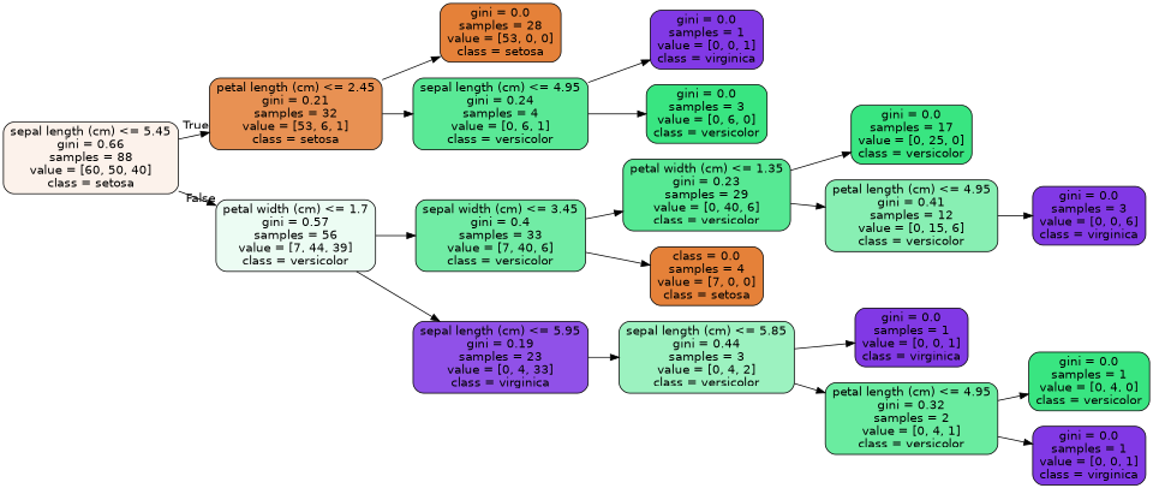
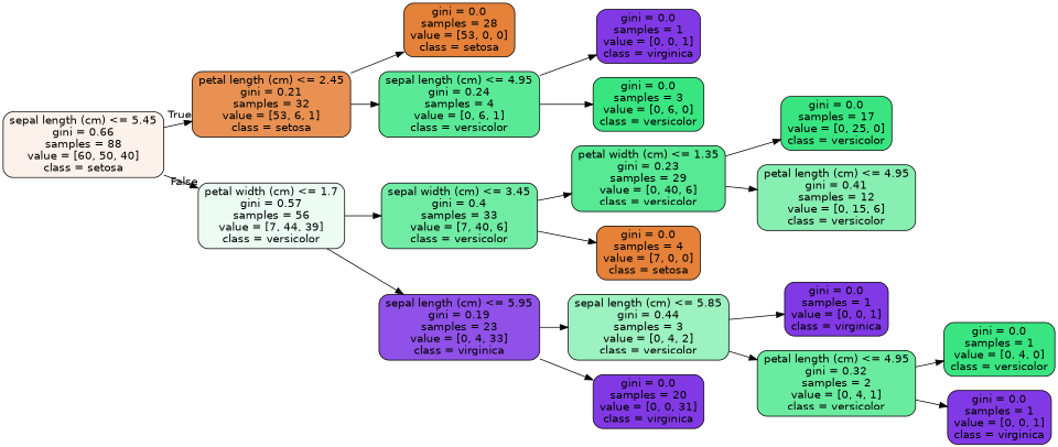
  digraph {
    rankdir=LR
    node [color=black fillcolor="#8139e5" fontname=helvetica shape=box style="filled, rounded"]
    edge [fontname=helvetica]
    n1 [fillcolor="#fcf2eb" label="sepal length (cm) <= 5.45\ngini = 0.66\nsamples = 88\nvalue = [60, 50, 40]\nclass = setosa"]
    n2 [fillcolor="#e89153" label="petal length (cm) <= 2.45\ngini = 0.21\nsamples = 32\nvalue = [53, 6, 1]\nclass = setosa"]
    n3 [fillcolor="#ecfcf3" label="petal width (cm) <= 1.7\ngini = 0.57\nsamples = 56\nvalue = [7, 44, 39]\nclass = versicolor"]
    n4 [fillcolor="#e58139" label="gini = 0.0\nsamples = 28\nvalue = [53, 0, 0]\nclass = setosa"]
    n5 [fillcolor="#5ae996" label="sepal length (cm) <= 4.95\ngini = 0.24\nsamples = 4\nvalue = [0, 6, 1]\nclass = versicolor"]
    n6 [fillcolor="#71eca5" label="sepal width (cm) <= 3.45\ngini = 0.4\nsamples = 33\nvalue = [7, 40, 6]\nclass = versicolor"]
    n7 [fillcolor="#9051e8" label="sepal length (cm) <= 5.95\ngini = 0.19\nsamples = 23\nvalue = [0, 4, 33]\nclass = virginica"]
    n8 [label="gini = 0.0\nsamples = 1\nvalue = [0, 0, 1]\nclass = virginica"]
    n9 [fillcolor="#39e581" label="gini = 0.0\nsamples = 3\nvalue = [0, 6, 0]\nclass = versicolor"]
    n10 [fillcolor="#57e994" label="petal width (cm) <= 1.35\ngini = 0.23\nsamples = 29\nvalue = [0, 40, 6]\nclass = versicolor"]
-   n11 [fillcolor="#e58139" label="class = 0.0\nsamples = 4\nvalue = [7, 0, 0]\nclass = setosa"]
+   n11 [fillcolor="#e58139" label="gini = 0.0\nsamples = 4\nvalue = [7, 0, 0]\nclass = setosa"]
    n12 [fillcolor="#9cf2c0" label="sepal length (cm) <= 5.85\ngini = 0.44\nsamples = 3\nvalue = [0, 4, 2]\nclass = versicolor"]
+   n13 [label="gini = 0.0\nsamples = 20\nvalue = [0, 0, 31]\nclass = virginica"]
    n14 [fillcolor="#39e581" label="gini = 0.0\nsamples = 17\nvalue = [0, 25, 0]\nclass = versicolor"]
    n15 [fillcolor="#88efb3" label="petal length (cm) <= 4.95\ngini = 0.41\nsamples = 12\nvalue = [0, 15, 6]\nclass = versicolor"]
-   n16 [label="gini = 0.0\nsamples = 3\nvalue = [0, 0, 6]\nclass = virginica"]
    n17 [label="gini = 0.0\nsamples = 1\nvalue = [0, 0, 1]\nclass = virginica"]
    n18 [fillcolor="#6aeca0" label="petal length (cm) <= 4.95\ngini = 0.32\nsamples = 2\nvalue = [0, 4, 1]\nclass = versicolor"]
    n19 [fillcolor="#39e581" label="gini = 0.0\nsamples = 1\nvalue = [0, 4, 0]\nclass = versicolor"]
    n20 [label="gini = 0.0\nsamples = 1\nvalue = [0, 0, 1]\nclass = virginica"]
    n1 -> n2 [headlabel=True labelangle=45 labeldistance=2.5]
    n1 -> n3 [headlabel=False labelangle=-45 labeldistance=2.5]
    n2 -> n4
    n2 -> n5
    n3 -> n6
    n3 -> n7
    n5 -> n8
    n5 -> n9
    n6 -> n10
    n6 -> n11
    n7 -> n12
+   n7 -> n13
    n10 -> n14
    n10 -> n15
    n12 -> n17
    n12 -> n18
-   n15 -> n16
    n18 -> n19
    n18 -> n20
  }
